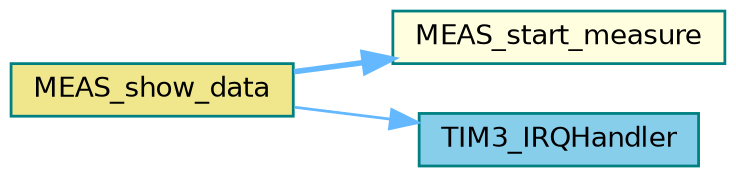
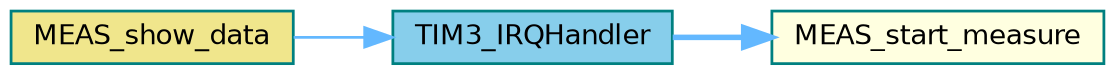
  digraph {
    rankdir=RL
    node [color=teal fontname=Helvetica fontsize=10 shape=box style=filled]
    edge [color=steelblue1 dir=back fontname=Helvetica fontsize=10 labelfontname=Helvetica labelfontsize=10]
    n1 [fillcolor=lightyellow fontcolor=black height=0.2 label=MEAS_start_measure width=0.4]
    n2 [fillcolor=khaki height=0.2 label=MEAS_show_data width=0.4]
    n3 [fillcolor=skyblue height=0.2 label=TIM3_IRQHandler width=0.4]
-   n1 -> n2 [style=bold]
+   n1 -> n3 [style=bold]
    n3 -> n2 [style=solid]
  }
